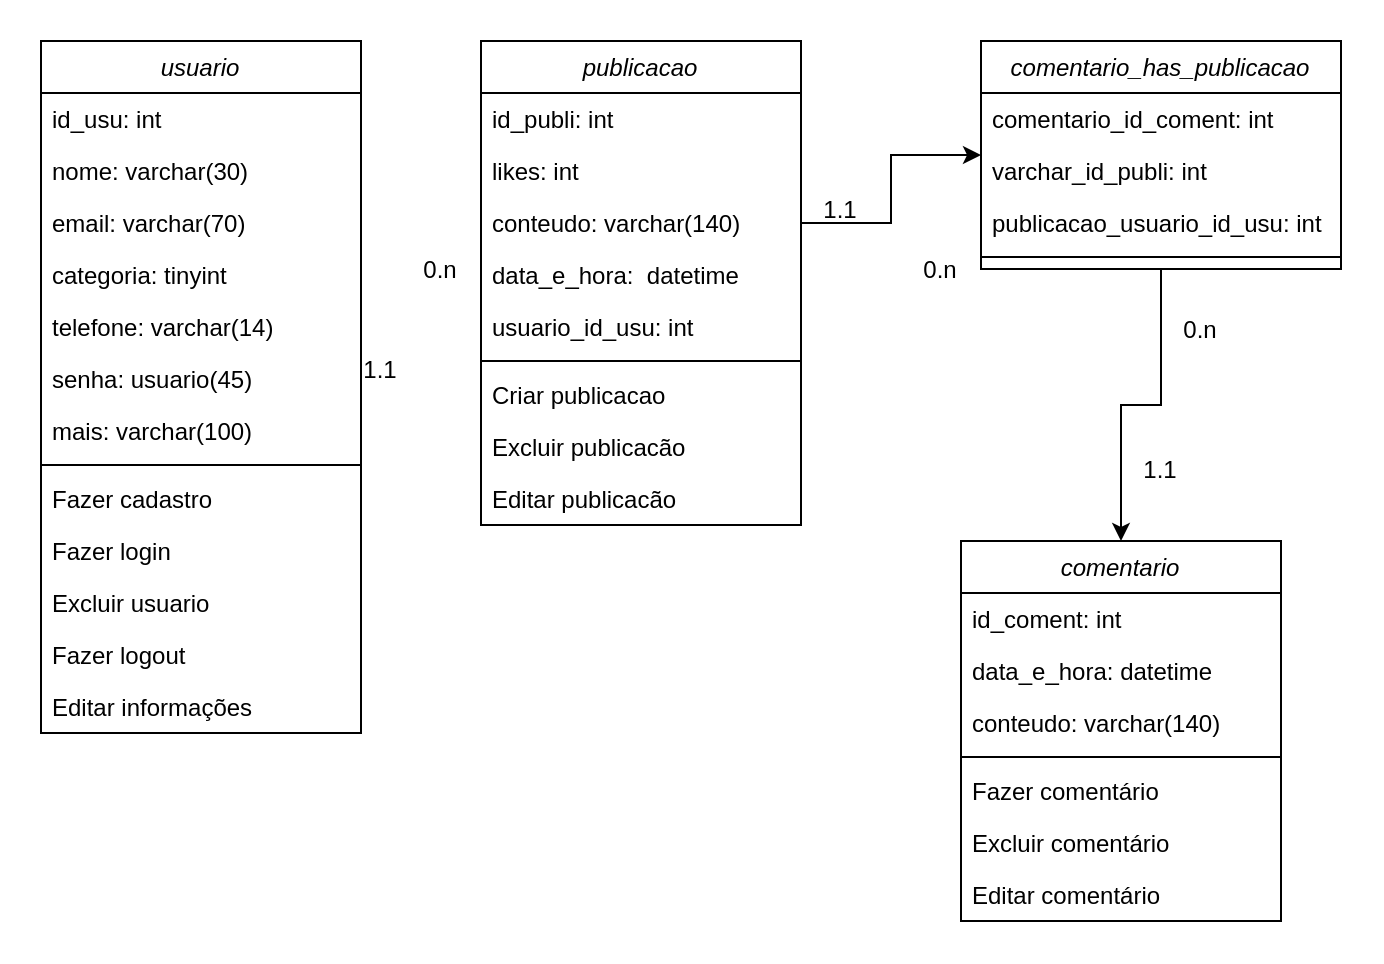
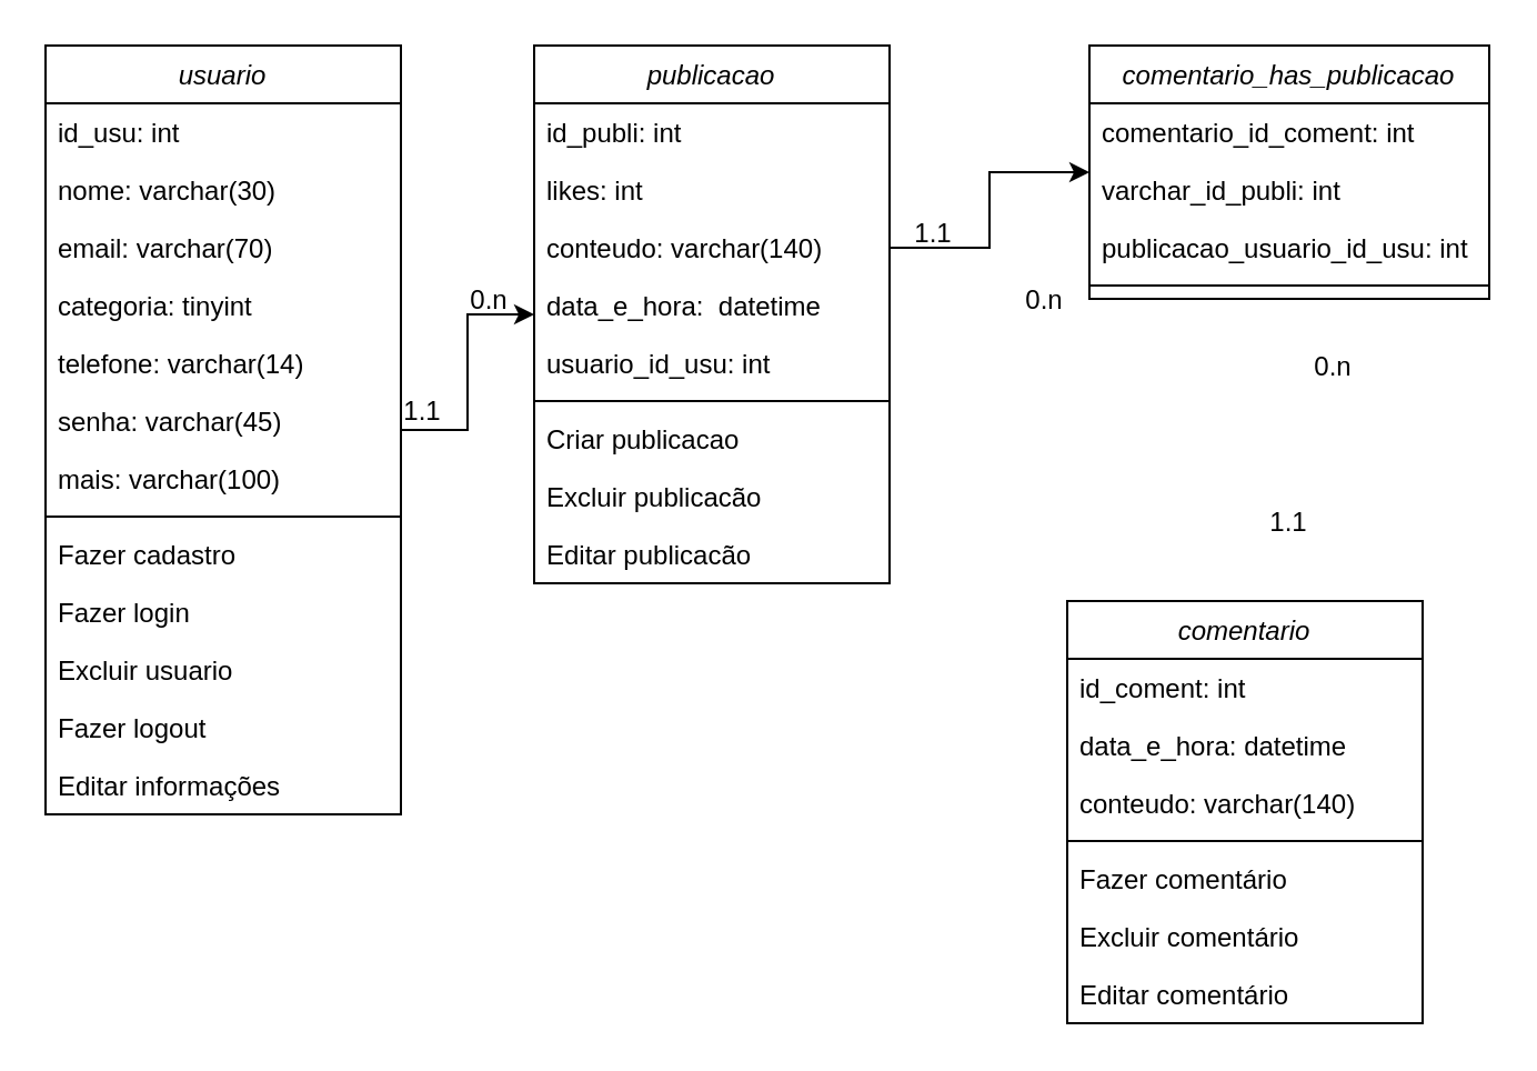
  <mxCell id="0" />
  <mxCell id="1" parent="0" />
+ <mxCell id="2" style="edgeStyle=orthogonalEdgeStyle;rounded=0;orthogonalLoop=1;jettySize=auto;html=1;" edge="1" parent="1" source="3" target="17"><mxGeometry relative="1" as="geometry" /></mxCell>
  <mxCell id="3" value="usuario" style="swimlane;fontStyle=2;align=center;verticalAlign=top;childLayout=stackLayout;horizontal=1;startSize=26;horizontalStack=0;resizeParent=1;resizeLast=0;collapsible=1;marginBottom=0;rounded=0;shadow=0;strokeWidth=1;" parent="1" vertex="1"><mxGeometry x="20" y="20" width="160" height="346" as="geometry"><mxRectangle x="230" y="140" width="160" height="26" as="alternateBounds" /></mxGeometry></mxCell>
  <mxCell id="4" value="id_usu: int" style="text;align=left;verticalAlign=top;spacingLeft=4;spacingRight=4;overflow=hidden;rotatable=0;points=[[0,0.5],[1,0.5]];portConstraint=eastwest;" parent="3" vertex="1"><mxGeometry y="26" width="160" height="26" as="geometry" /></mxCell>
  <mxCell id="5" value="nome: varchar(30)" style="text;align=left;verticalAlign=top;spacingLeft=4;spacingRight=4;overflow=hidden;rotatable=0;points=[[0,0.5],[1,0.5]];portConstraint=eastwest;rounded=0;shadow=0;html=0;" parent="3" vertex="1"><mxGeometry y="52" width="160" height="26" as="geometry" /></mxCell>
  <mxCell id="6" value="email: varchar(70)" style="text;align=left;verticalAlign=top;spacingLeft=4;spacingRight=4;overflow=hidden;rotatable=0;points=[[0,0.5],[1,0.5]];portConstraint=eastwest;rounded=0;shadow=0;html=0;" parent="3" vertex="1"><mxGeometry y="78" width="160" height="26" as="geometry" /></mxCell>
  <mxCell id="7" value="categoria: tinyint" style="text;align=left;verticalAlign=top;spacingLeft=4;spacingRight=4;overflow=hidden;rotatable=0;points=[[0,0.5],[1,0.5]];portConstraint=eastwest;rounded=0;shadow=0;html=0;" vertex="1" parent="3"><mxGeometry y="104" width="160" height="26" as="geometry" /></mxCell>
  <mxCell id="8" value="telefone: varchar(14)" style="text;align=left;verticalAlign=top;spacingLeft=4;spacingRight=4;overflow=hidden;rotatable=0;points=[[0,0.5],[1,0.5]];portConstraint=eastwest;rounded=0;shadow=0;html=0;" vertex="1" parent="3"><mxGeometry y="130" width="160" height="26" as="geometry" /></mxCell>
- <mxCell id="9" value="senha: usuario(45)" style="text;align=left;verticalAlign=top;spacingLeft=4;spacingRight=4;overflow=hidden;rotatable=0;points=[[0,0.5],[1,0.5]];portConstraint=eastwest;rounded=0;shadow=0;html=0;" vertex="1" parent="3"><mxGeometry y="156" width="160" height="26" as="geometry" /></mxCell>
+ <mxCell id="9" value="senha: varchar(45)" style="text;align=left;verticalAlign=top;spacingLeft=4;spacingRight=4;overflow=hidden;rotatable=0;points=[[0,0.5],[1,0.5]];portConstraint=eastwest;rounded=0;shadow=0;html=0;" vertex="1" parent="3"><mxGeometry y="156" width="160" height="26" as="geometry" /></mxCell>
  <mxCell id="10" value="mais: varchar(100)" style="text;align=left;verticalAlign=top;spacingLeft=4;spacingRight=4;overflow=hidden;rotatable=0;points=[[0,0.5],[1,0.5]];portConstraint=eastwest;rounded=0;shadow=0;html=0;" vertex="1" parent="3"><mxGeometry y="182" width="160" height="26" as="geometry" /></mxCell>
  <mxCell id="11" value="" style="line;html=1;strokeWidth=1;align=left;verticalAlign=middle;spacingTop=-1;spacingLeft=3;spacingRight=3;rotatable=0;labelPosition=right;points=[];portConstraint=eastwest;" parent="3" vertex="1"><mxGeometry y="208" width="160" height="8" as="geometry" /></mxCell>
  <mxCell id="12" value="Fazer cadastro" style="text;align=left;verticalAlign=top;spacingLeft=4;spacingRight=4;overflow=hidden;rotatable=0;points=[[0,0.5],[1,0.5]];portConstraint=eastwest;" parent="3" vertex="1"><mxGeometry y="216" width="160" height="26" as="geometry" /></mxCell>
  <mxCell id="13" value="Fazer login" style="text;align=left;verticalAlign=top;spacingLeft=4;spacingRight=4;overflow=hidden;rotatable=0;points=[[0,0.5],[1,0.5]];portConstraint=eastwest;" vertex="1" parent="3"><mxGeometry y="242" width="160" height="26" as="geometry" /></mxCell>
  <mxCell id="14" value="Excluir usuario" style="text;align=left;verticalAlign=top;spacingLeft=4;spacingRight=4;overflow=hidden;rotatable=0;points=[[0,0.5],[1,0.5]];portConstraint=eastwest;" vertex="1" parent="3"><mxGeometry y="268" width="160" height="26" as="geometry" /></mxCell>
  <mxCell id="15" value="Fazer logout" style="text;align=left;verticalAlign=top;spacingLeft=4;spacingRight=4;overflow=hidden;rotatable=0;points=[[0,0.5],[1,0.5]];portConstraint=eastwest;" vertex="1" parent="3"><mxGeometry y="294" width="160" height="26" as="geometry" /></mxCell>
  <mxCell id="16" value="Editar informações " style="text;align=left;verticalAlign=top;spacingLeft=4;spacingRight=4;overflow=hidden;rotatable=0;points=[[0,0.5],[1,0.5]];portConstraint=eastwest;" vertex="1" parent="3"><mxGeometry y="320" width="160" height="26" as="geometry" /></mxCell>
  <mxCell id="17" value="publicacao" style="swimlane;fontStyle=2;align=center;verticalAlign=top;childLayout=stackLayout;horizontal=1;startSize=26;horizontalStack=0;resizeParent=1;resizeLast=0;collapsible=1;marginBottom=0;rounded=0;shadow=0;strokeWidth=1;" vertex="1" parent="1"><mxGeometry x="240" y="20" width="160" height="242" as="geometry"><mxRectangle x="230" y="140" width="160" height="26" as="alternateBounds" /></mxGeometry></mxCell>
  <mxCell id="18" value="id_publi: int" style="text;align=left;verticalAlign=top;spacingLeft=4;spacingRight=4;overflow=hidden;rotatable=0;points=[[0,0.5],[1,0.5]];portConstraint=eastwest;" vertex="1" parent="17"><mxGeometry y="26" width="160" height="26" as="geometry" /></mxCell>
  <mxCell id="19" value="likes: int" style="text;align=left;verticalAlign=top;spacingLeft=4;spacingRight=4;overflow=hidden;rotatable=0;points=[[0,0.5],[1,0.5]];portConstraint=eastwest;" vertex="1" parent="17"><mxGeometry y="52" width="160" height="26" as="geometry" /></mxCell>
  <mxCell id="20" value="conteudo: varchar(140)" style="text;align=left;verticalAlign=top;spacingLeft=4;spacingRight=4;overflow=hidden;rotatable=0;points=[[0,0.5],[1,0.5]];portConstraint=eastwest;" vertex="1" parent="17"><mxGeometry y="78" width="160" height="26" as="geometry" /></mxCell>
  <mxCell id="21" value="data_e_hora:  datetime" style="text;align=left;verticalAlign=top;spacingLeft=4;spacingRight=4;overflow=hidden;rotatable=0;points=[[0,0.5],[1,0.5]];portConstraint=eastwest;" vertex="1" parent="17"><mxGeometry y="104" width="160" height="26" as="geometry" /></mxCell>
  <mxCell id="22" value="usuario_id_usu: int" style="text;align=left;verticalAlign=top;spacingLeft=4;spacingRight=4;overflow=hidden;rotatable=0;points=[[0,0.5],[1,0.5]];portConstraint=eastwest;" vertex="1" parent="17"><mxGeometry y="130" width="160" height="26" as="geometry" /></mxCell>
  <mxCell id="23" value="" style="line;html=1;strokeWidth=1;align=left;verticalAlign=middle;spacingTop=-1;spacingLeft=3;spacingRight=3;rotatable=0;labelPosition=right;points=[];portConstraint=eastwest;" vertex="1" parent="17"><mxGeometry y="156" width="160" height="8" as="geometry" /></mxCell>
  <mxCell id="24" value="Criar publicacao" style="text;align=left;verticalAlign=top;spacingLeft=4;spacingRight=4;overflow=hidden;rotatable=0;points=[[0,0.5],[1,0.5]];portConstraint=eastwest;" vertex="1" parent="17"><mxGeometry y="164" width="160" height="26" as="geometry" /></mxCell>
  <mxCell id="25" value="Excluir publicacão" style="text;align=left;verticalAlign=top;spacingLeft=4;spacingRight=4;overflow=hidden;rotatable=0;points=[[0,0.5],[1,0.5]];portConstraint=eastwest;" vertex="1" parent="17"><mxGeometry y="190" width="160" height="26" as="geometry" /></mxCell>
  <mxCell id="26" value="Editar publicacão" style="text;align=left;verticalAlign=top;spacingLeft=4;spacingRight=4;overflow=hidden;rotatable=0;points=[[0,0.5],[1,0.5]];portConstraint=eastwest;" vertex="1" parent="17"><mxGeometry y="216" width="160" height="26" as="geometry" /></mxCell>
  <mxCell id="27" value="comentario" style="swimlane;fontStyle=2;align=center;verticalAlign=top;childLayout=stackLayout;horizontal=1;startSize=26;horizontalStack=0;resizeParent=1;resizeLast=0;collapsible=1;marginBottom=0;rounded=0;shadow=0;strokeWidth=1;" vertex="1" parent="1"><mxGeometry x="480" y="270" width="160" height="190" as="geometry"><mxRectangle x="230" y="140" width="160" height="26" as="alternateBounds" /></mxGeometry></mxCell>
  <mxCell id="28" value="id_coment: int" style="text;align=left;verticalAlign=top;spacingLeft=4;spacingRight=4;overflow=hidden;rotatable=0;points=[[0,0.5],[1,0.5]];portConstraint=eastwest;" vertex="1" parent="27"><mxGeometry y="26" width="160" height="26" as="geometry" /></mxCell>
  <mxCell id="29" value="data_e_hora: datetime" style="text;align=left;verticalAlign=top;spacingLeft=4;spacingRight=4;overflow=hidden;rotatable=0;points=[[0,0.5],[1,0.5]];portConstraint=eastwest;" vertex="1" parent="27"><mxGeometry y="52" width="160" height="26" as="geometry" /></mxCell>
  <mxCell id="30" value="conteudo: varchar(140)" style="text;align=left;verticalAlign=top;spacingLeft=4;spacingRight=4;overflow=hidden;rotatable=0;points=[[0,0.5],[1,0.5]];portConstraint=eastwest;" vertex="1" parent="27"><mxGeometry y="78" width="160" height="26" as="geometry" /></mxCell>
  <mxCell id="31" value="" style="line;html=1;strokeWidth=1;align=left;verticalAlign=middle;spacingTop=-1;spacingLeft=3;spacingRight=3;rotatable=0;labelPosition=right;points=[];portConstraint=eastwest;" vertex="1" parent="27"><mxGeometry y="104" width="160" height="8" as="geometry" /></mxCell>
  <mxCell id="32" value="Fazer comentário" style="text;align=left;verticalAlign=top;spacingLeft=4;spacingRight=4;overflow=hidden;rotatable=0;points=[[0,0.5],[1,0.5]];portConstraint=eastwest;" vertex="1" parent="27"><mxGeometry y="112" width="160" height="26" as="geometry" /></mxCell>
  <mxCell id="33" value="Excluir comentário" style="text;align=left;verticalAlign=top;spacingLeft=4;spacingRight=4;overflow=hidden;rotatable=0;points=[[0,0.5],[1,0.5]];portConstraint=eastwest;" vertex="1" parent="27"><mxGeometry y="138" width="160" height="26" as="geometry" /></mxCell>
  <mxCell id="34" value="Editar comentário" style="text;align=left;verticalAlign=top;spacingLeft=4;spacingRight=4;overflow=hidden;rotatable=0;points=[[0,0.5],[1,0.5]];portConstraint=eastwest;" vertex="1" parent="27"><mxGeometry y="164" width="160" height="26" as="geometry" /></mxCell>
- <mxCell id="35" style="edgeStyle=orthogonalEdgeStyle;rounded=0;orthogonalLoop=1;jettySize=auto;html=1;" edge="1" parent="1" source="36" target="27"><mxGeometry relative="1" as="geometry" /></mxCell>
  <mxCell id="36" value="comentario_has_publicacao" style="swimlane;fontStyle=2;align=center;verticalAlign=top;childLayout=stackLayout;horizontal=1;startSize=26;horizontalStack=0;resizeParent=1;resizeLast=0;collapsible=1;marginBottom=0;rounded=0;shadow=0;strokeWidth=1;" vertex="1" parent="1"><mxGeometry x="490" y="20" width="180" height="114" as="geometry"><mxRectangle x="230" y="140" width="160" height="26" as="alternateBounds" /></mxGeometry></mxCell>
  <mxCell id="37" value="comentario_id_coment: int" style="text;align=left;verticalAlign=top;spacingLeft=4;spacingRight=4;overflow=hidden;rotatable=0;points=[[0,0.5],[1,0.5]];portConstraint=eastwest;" vertex="1" parent="36"><mxGeometry y="26" width="180" height="26" as="geometry" /></mxCell>
  <mxCell id="38" value="varchar_id_publi: int" style="text;align=left;verticalAlign=top;spacingLeft=4;spacingRight=4;overflow=hidden;rotatable=0;points=[[0,0.5],[1,0.5]];portConstraint=eastwest;" vertex="1" parent="36"><mxGeometry y="52" width="180" height="26" as="geometry" /></mxCell>
  <mxCell id="39" value="publicacao_usuario_id_usu: int" style="text;align=left;verticalAlign=top;spacingLeft=4;spacingRight=4;overflow=hidden;rotatable=0;points=[[0,0.5],[1,0.5]];portConstraint=eastwest;" vertex="1" parent="36"><mxGeometry y="78" width="180" height="26" as="geometry" /></mxCell>
  <mxCell id="40" value="" style="line;html=1;strokeWidth=1;align=left;verticalAlign=middle;spacingTop=-1;spacingLeft=3;spacingRight=3;rotatable=0;labelPosition=right;points=[];portConstraint=eastwest;" vertex="1" parent="36"><mxGeometry y="104" width="180" height="8" as="geometry" /></mxCell>
  <mxCell id="41" style="edgeStyle=orthogonalEdgeStyle;rounded=0;orthogonalLoop=1;jettySize=auto;html=1;" edge="1" parent="1" source="20" target="36"><mxGeometry relative="1" as="geometry" /></mxCell>
  <mxCell id="42" value="1.1" style="text;html=1;align=center;verticalAlign=middle;whiteSpace=wrap;rounded=0;" vertex="1" parent="1"><mxGeometry x="160" y="170" width="60" height="30" as="geometry" /></mxCell>
  <mxCell id="43" value="&lt;div&gt;0.n&lt;/div&gt;" style="text;html=1;align=center;verticalAlign=middle;whiteSpace=wrap;rounded=0;" vertex="1" parent="1"><mxGeometry x="190" y="120" width="60" height="30" as="geometry" /></mxCell>
  <mxCell id="44" value="1.1" style="text;html=1;align=center;verticalAlign=middle;whiteSpace=wrap;rounded=0;" vertex="1" parent="1"><mxGeometry x="390" y="90" width="60" height="30" as="geometry" /></mxCell>
  <mxCell id="45" value="0.n" style="text;html=1;align=center;verticalAlign=middle;whiteSpace=wrap;rounded=0;" vertex="1" parent="1"><mxGeometry x="440" y="120" width="60" height="30" as="geometry" /></mxCell>
  <mxCell id="46" value="0.n" style="text;html=1;align=center;verticalAlign=middle;whiteSpace=wrap;rounded=0;" vertex="1" parent="1"><mxGeometry x="570" y="150" width="60" height="30" as="geometry" /></mxCell>
  <mxCell id="47" value="1.1" style="text;html=1;align=center;verticalAlign=middle;whiteSpace=wrap;rounded=0;" vertex="1" parent="1"><mxGeometry x="550" y="220" width="60" height="30" as="geometry" /></mxCell>
